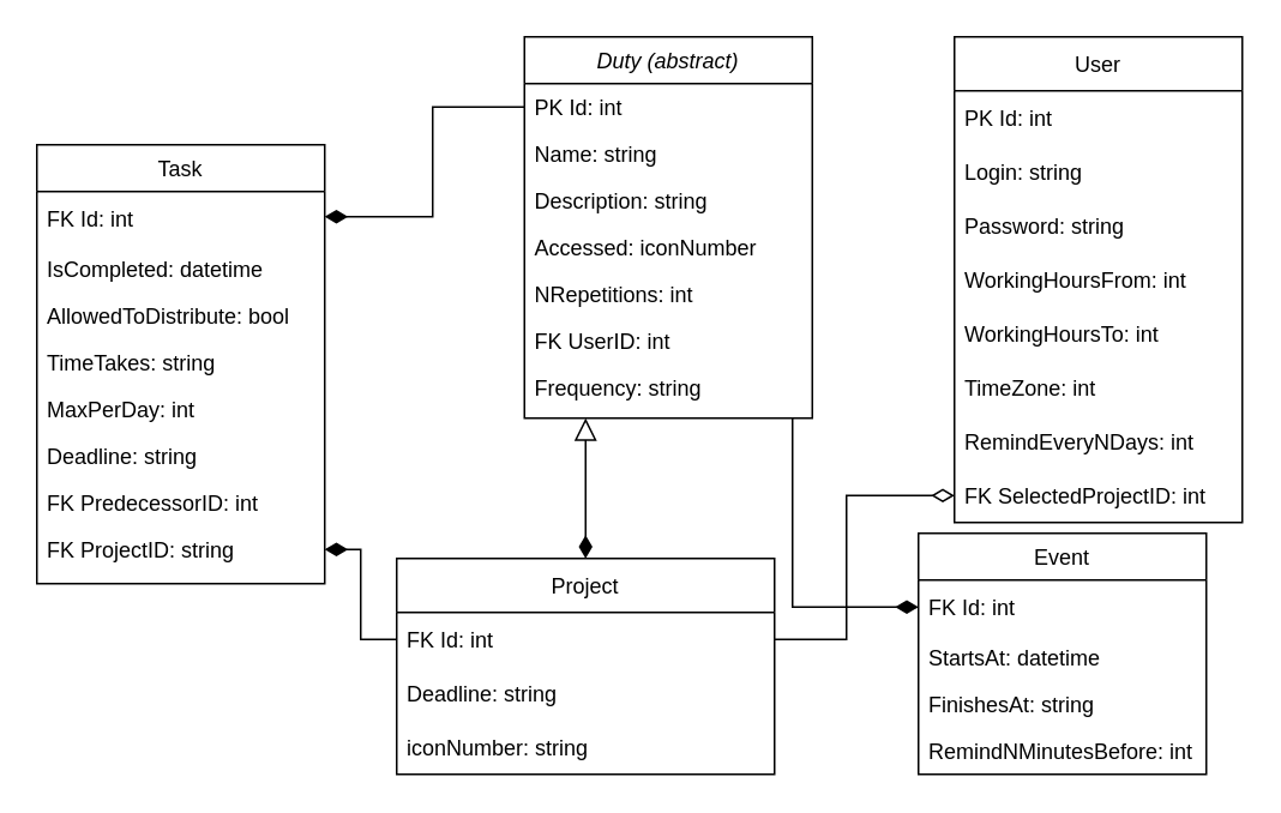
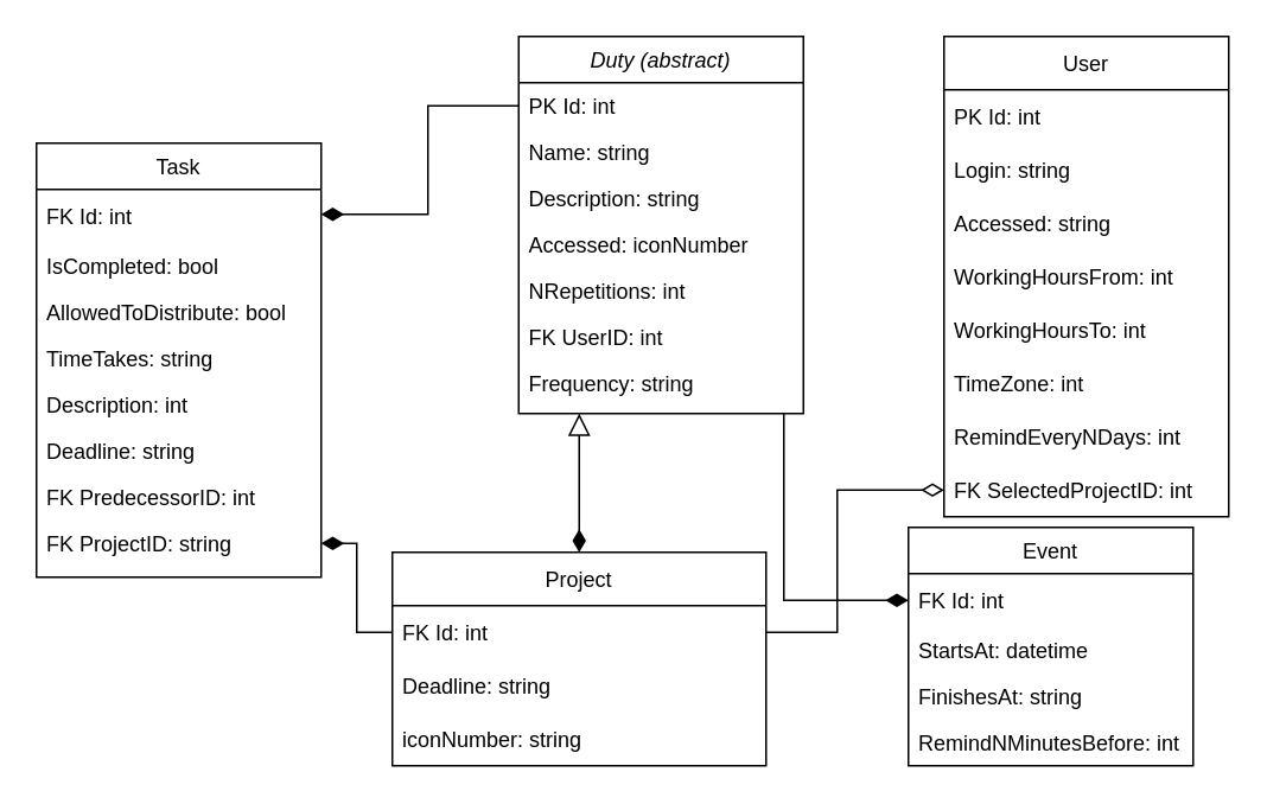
  <mxCell id="0" />
  <mxCell id="1" parent="0" />
  <mxCell id="2" value="" style="endArrow=none;endSize=10;endFill=0;shadow=0;strokeWidth=1;rounded=0;edgeStyle=orthogonalEdgeStyle;elbow=vertical;startArrow=diamondThin;startFill=1;orthogonal=1;startSize=10;" parent="1" source="13" target="17" edge="1"><mxGeometry width="160" relative="1" as="geometry"><mxPoint x="-514" y="223" as="sourcePoint" /><mxPoint x="-24" y="150" as="targetPoint" /><Array as="points"><mxPoint x="440" y="337" /></Array></mxGeometry></mxCell>
  <mxCell id="3" value="Task" style="swimlane;fontStyle=0;align=center;verticalAlign=top;childLayout=stackLayout;horizontal=1;startSize=26;horizontalStack=0;resizeParent=1;resizeLast=0;collapsible=1;marginBottom=0;rounded=0;shadow=0;strokeWidth=1;" parent="1" vertex="1"><mxGeometry x="20" y="80" width="160" height="244" as="geometry"><mxRectangle x="550" y="140" width="160" height="26" as="alternateBounds" /></mxGeometry></mxCell>
  <mxCell id="4" value="FK Id: int" style="text;strokeColor=none;fillColor=none;align=left;verticalAlign=middle;spacingLeft=4;spacingRight=4;overflow=hidden;points=[[0,0.5],[1,0.5]];portConstraint=eastwest;rotatable=0;" parent="3" vertex="1"><mxGeometry y="26" width="160" height="30" as="geometry" /></mxCell>
- <mxCell id="5" value="IsCompleted: datetime" style="text;align=left;verticalAlign=top;spacingLeft=4;spacingRight=4;overflow=hidden;rotatable=0;points=[[0,0.5],[1,0.5]];portConstraint=eastwest;rounded=0;shadow=0;html=0;" parent="3" vertex="1"><mxGeometry y="56" width="160" height="26" as="geometry" /></mxCell>
+ <mxCell id="5" value="IsCompleted: bool" style="text;align=left;verticalAlign=top;spacingLeft=4;spacingRight=4;overflow=hidden;rotatable=0;points=[[0,0.5],[1,0.5]];portConstraint=eastwest;rounded=0;shadow=0;html=0;" parent="3" vertex="1"><mxGeometry y="56" width="160" height="26" as="geometry" /></mxCell>
  <mxCell id="6" value="AllowedToDistribute: bool" style="text;align=left;verticalAlign=top;spacingLeft=4;spacingRight=4;overflow=hidden;rotatable=0;points=[[0,0.5],[1,0.5]];portConstraint=eastwest;rounded=0;shadow=0;html=0;" parent="3" vertex="1"><mxGeometry y="82" width="160" height="26" as="geometry" /></mxCell>
  <mxCell id="7" value="TimeTakes: string" style="text;align=left;verticalAlign=top;spacingLeft=4;spacingRight=4;overflow=hidden;rotatable=0;points=[[0,0.5],[1,0.5]];portConstraint=eastwest;rounded=0;shadow=0;html=0;" parent="3" vertex="1"><mxGeometry y="108" width="160" height="26" as="geometry" /></mxCell>
- <mxCell id="8" value="MaxPerDay: int" style="text;align=left;verticalAlign=top;spacingLeft=4;spacingRight=4;overflow=hidden;rotatable=0;points=[[0,0.5],[1,0.5]];portConstraint=eastwest;rounded=0;shadow=0;html=0;" parent="3" vertex="1"><mxGeometry y="134" width="160" height="26" as="geometry" /></mxCell>
+ <mxCell id="8" value="Description: int" style="text;align=left;verticalAlign=top;spacingLeft=4;spacingRight=4;overflow=hidden;rotatable=0;points=[[0,0.5],[1,0.5]];portConstraint=eastwest;rounded=0;shadow=0;html=0;" parent="3" vertex="1"><mxGeometry y="134" width="160" height="26" as="geometry" /></mxCell>
  <mxCell id="9" value="Deadline: string" style="text;align=left;verticalAlign=top;spacingLeft=4;spacingRight=4;overflow=hidden;rotatable=0;points=[[0,0.5],[1,0.5]];portConstraint=eastwest;rounded=0;shadow=0;html=0;" parent="3" vertex="1"><mxGeometry y="160" width="160" height="26" as="geometry" /></mxCell>
  <mxCell id="10" value="FK PredecessorID: int" style="text;align=left;verticalAlign=top;spacingLeft=4;spacingRight=4;overflow=hidden;rotatable=0;points=[[0,0.5],[1,0.5]];portConstraint=eastwest;rounded=0;shadow=0;html=0;" parent="3" vertex="1"><mxGeometry y="186" width="160" height="26" as="geometry" /></mxCell>
  <mxCell id="11" value="FK ProjectID: string " style="text;align=left;verticalAlign=top;spacingLeft=4;spacingRight=4;overflow=hidden;rotatable=0;points=[[0,0.5],[1,0.5]];portConstraint=eastwest;rounded=0;shadow=0;html=0;" parent="3" vertex="1"><mxGeometry y="212" width="160" height="26" as="geometry" /></mxCell>
  <mxCell id="12" value="Event" style="swimlane;fontStyle=0;align=center;verticalAlign=top;childLayout=stackLayout;horizontal=1;startSize=26;horizontalStack=0;resizeParent=1;resizeLast=0;collapsible=1;marginBottom=0;rounded=0;shadow=0;strokeWidth=1;" parent="1" vertex="1"><mxGeometry x="510" y="296" width="160" height="134" as="geometry"><mxRectangle x="550" y="140" width="160" height="26" as="alternateBounds" /></mxGeometry></mxCell>
  <mxCell id="13" value="FK Id: int" style="text;strokeColor=none;fillColor=none;align=left;verticalAlign=middle;spacingLeft=4;spacingRight=4;overflow=hidden;points=[[0,0.5],[1,0.5]];portConstraint=eastwest;rotatable=0;" parent="12" vertex="1"><mxGeometry y="26" width="160" height="30" as="geometry" /></mxCell>
  <mxCell id="14" value="StartsAt: datetime" style="text;align=left;verticalAlign=top;spacingLeft=4;spacingRight=4;overflow=hidden;rotatable=0;points=[[0,0.5],[1,0.5]];portConstraint=eastwest;rounded=0;shadow=0;html=0;" parent="12" vertex="1"><mxGeometry y="56" width="160" height="26" as="geometry" /></mxCell>
  <mxCell id="15" value="FinishesAt: string" style="text;align=left;verticalAlign=top;spacingLeft=4;spacingRight=4;overflow=hidden;rotatable=0;points=[[0,0.5],[1,0.5]];portConstraint=eastwest;rounded=0;shadow=0;html=0;" parent="12" vertex="1"><mxGeometry y="82" width="160" height="26" as="geometry" /></mxCell>
  <mxCell id="16" value="RemindNMinutesBefore: int" style="text;align=left;verticalAlign=top;spacingLeft=4;spacingRight=4;overflow=hidden;rotatable=0;points=[[0,0.5],[1,0.5]];portConstraint=eastwest;rounded=0;shadow=0;html=0;" parent="12" vertex="1"><mxGeometry y="108" width="160" height="26" as="geometry" /></mxCell>
  <mxCell id="17" value="Duty (abstract)" style="swimlane;fontStyle=2;align=center;verticalAlign=top;childLayout=stackLayout;horizontal=1;startSize=26;horizontalStack=0;resizeParent=1;resizeLast=0;collapsible=1;marginBottom=0;rounded=0;shadow=0;strokeWidth=1;" parent="1" vertex="1"><mxGeometry x="291" y="20" width="160" height="212" as="geometry"><mxRectangle x="230" y="140" width="160" height="26" as="alternateBounds" /></mxGeometry></mxCell>
  <mxCell id="18" value="PK Id: int" style="text;align=left;verticalAlign=top;spacingLeft=4;spacingRight=4;overflow=hidden;rotatable=0;points=[[0,0.5],[1,0.5]];portConstraint=eastwest;rounded=0;shadow=0;html=0;" parent="17" vertex="1"><mxGeometry y="26" width="160" height="26" as="geometry" /></mxCell>
  <mxCell id="19" value="Name: string" style="text;align=left;verticalAlign=top;spacingLeft=4;spacingRight=4;overflow=hidden;rotatable=0;points=[[0,0.5],[1,0.5]];portConstraint=eastwest;rounded=0;shadow=0;html=0;" parent="17" vertex="1"><mxGeometry y="52" width="160" height="26" as="geometry" /></mxCell>
  <mxCell id="20" value="Description: string" style="text;align=left;verticalAlign=top;spacingLeft=4;spacingRight=4;overflow=hidden;rotatable=0;points=[[0,0.5],[1,0.5]];portConstraint=eastwest;rounded=0;shadow=0;html=0;" parent="17" vertex="1"><mxGeometry y="78" width="160" height="26" as="geometry" /></mxCell>
  <mxCell id="21" value="Accessed: iconNumber" style="text;align=left;verticalAlign=top;spacingLeft=4;spacingRight=4;overflow=hidden;rotatable=0;points=[[0,0.5],[1,0.5]];portConstraint=eastwest;rounded=0;shadow=0;html=0;" parent="17" vertex="1"><mxGeometry y="104" width="160" height="26" as="geometry" /></mxCell>
  <mxCell id="22" value="NRepetitions: int" style="text;align=left;verticalAlign=top;spacingLeft=4;spacingRight=4;overflow=hidden;rotatable=0;points=[[0,0.5],[1,0.5]];portConstraint=eastwest;rounded=0;shadow=0;html=0;" parent="17" vertex="1"><mxGeometry y="130" width="160" height="26" as="geometry" /></mxCell>
  <mxCell id="23" value="FK UserID: int" style="text;align=left;verticalAlign=top;spacingLeft=4;spacingRight=4;overflow=hidden;rotatable=0;points=[[0,0.5],[1,0.5]];portConstraint=eastwest;rounded=0;shadow=0;html=0;" parent="17" vertex="1"><mxGeometry y="156" width="160" height="26" as="geometry" /></mxCell>
  <mxCell id="24" value="Frequency: string" style="text;align=left;verticalAlign=top;spacingLeft=4;spacingRight=4;overflow=hidden;rotatable=0;points=[[0,0.5],[1,0.5]];portConstraint=eastwest;rounded=0;shadow=0;html=0;" parent="17" vertex="1"><mxGeometry y="182" width="160" height="26" as="geometry" /></mxCell>
  <mxCell id="25" style="edgeStyle=orthogonalEdgeStyle;rounded=0;orthogonalLoop=1;jettySize=auto;html=1;startArrow=diamondThin;startFill=1;endArrow=block;endFill=0;orthogonal=1;strokeWidth=1;endSize=10;startSize=10;noEdgeStyle=1;" parent="1" source="26" target="17" edge="1"><mxGeometry relative="1" as="geometry" /></mxCell>
  <mxCell id="26" value="Project" style="swimlane;fontStyle=0;childLayout=stackLayout;horizontal=1;startSize=30;horizontalStack=0;resizeParent=1;resizeParentMax=0;resizeLast=0;collapsible=1;marginBottom=0;" parent="1" vertex="1"><mxGeometry x="220" y="310" width="210" height="120" as="geometry" /></mxCell>
  <mxCell id="27" value="FK Id: int" style="text;strokeColor=none;fillColor=none;align=left;verticalAlign=middle;spacingLeft=4;spacingRight=4;overflow=hidden;points=[[0,0.5],[1,0.5]];portConstraint=eastwest;rotatable=0;" parent="26" vertex="1"><mxGeometry y="30" width="210" height="30" as="geometry" /></mxCell>
  <mxCell id="28" value="Deadline: string" style="text;strokeColor=none;fillColor=none;align=left;verticalAlign=middle;spacingLeft=4;spacingRight=4;overflow=hidden;points=[[0,0.5],[1,0.5]];portConstraint=eastwest;rotatable=0;" parent="26" vertex="1"><mxGeometry y="60" width="210" height="30" as="geometry" /></mxCell>
  <mxCell id="29" value="iconNumber: string" style="text;strokeColor=none;fillColor=none;align=left;verticalAlign=middle;spacingLeft=4;spacingRight=4;overflow=hidden;points=[[0,0.5],[1,0.5]];portConstraint=eastwest;rotatable=0;" parent="26" vertex="1"><mxGeometry y="90" width="210" height="30" as="geometry" /></mxCell>
  <mxCell id="30" value="User" style="swimlane;fontStyle=0;childLayout=stackLayout;horizontal=1;startSize=30;horizontalStack=0;resizeParent=1;resizeParentMax=0;resizeLast=0;collapsible=1;marginBottom=0;" parent="1" vertex="1"><mxGeometry x="530" y="20" width="160" height="270" as="geometry" /></mxCell>
  <mxCell id="31" value="PK Id: int" style="text;strokeColor=none;fillColor=none;align=left;verticalAlign=middle;spacingLeft=4;spacingRight=4;overflow=hidden;points=[[0,0.5],[1,0.5]];portConstraint=eastwest;rotatable=0;" parent="30" vertex="1"><mxGeometry y="30" width="160" height="30" as="geometry" /></mxCell>
  <mxCell id="32" value="Login: string" style="text;strokeColor=none;fillColor=none;align=left;verticalAlign=middle;spacingLeft=4;spacingRight=4;overflow=hidden;points=[[0,0.5],[1,0.5]];portConstraint=eastwest;rotatable=0;" parent="30" vertex="1"><mxGeometry y="60" width="160" height="30" as="geometry" /></mxCell>
- <mxCell id="33" value="Password: string " style="text;strokeColor=none;fillColor=none;align=left;verticalAlign=middle;spacingLeft=4;spacingRight=4;overflow=hidden;points=[[0,0.5],[1,0.5]];portConstraint=eastwest;rotatable=0;" parent="30" vertex="1"><mxGeometry y="90" width="160" height="30" as="geometry" /></mxCell>
+ <mxCell id="33" value="Accessed: string " style="text;strokeColor=none;fillColor=none;align=left;verticalAlign=middle;spacingLeft=4;spacingRight=4;overflow=hidden;points=[[0,0.5],[1,0.5]];portConstraint=eastwest;rotatable=0;" parent="30" vertex="1"><mxGeometry y="90" width="160" height="30" as="geometry" /></mxCell>
  <mxCell id="34" value="WorkingHoursFrom: int" style="text;strokeColor=none;fillColor=none;align=left;verticalAlign=middle;spacingLeft=4;spacingRight=4;overflow=hidden;points=[[0,0.5],[1,0.5]];portConstraint=eastwest;rotatable=0;" parent="30" vertex="1"><mxGeometry y="120" width="160" height="30" as="geometry" /></mxCell>
  <mxCell id="35" value="WorkingHoursTo: int" style="text;strokeColor=none;fillColor=none;align=left;verticalAlign=middle;spacingLeft=4;spacingRight=4;overflow=hidden;points=[[0,0.5],[1,0.5]];portConstraint=eastwest;rotatable=0;" parent="30" vertex="1"><mxGeometry y="150" width="160" height="30" as="geometry" /></mxCell>
  <mxCell id="36" value="TimeZone: int" style="text;strokeColor=none;fillColor=none;align=left;verticalAlign=middle;spacingLeft=4;spacingRight=4;overflow=hidden;points=[[0,0.5],[1,0.5]];portConstraint=eastwest;rotatable=0;" parent="30" vertex="1"><mxGeometry y="180" width="160" height="30" as="geometry" /></mxCell>
  <mxCell id="37" value="RemindEveryNDays: int" style="text;strokeColor=none;fillColor=none;align=left;verticalAlign=middle;spacingLeft=4;spacingRight=4;overflow=hidden;points=[[0,0.5],[1,0.5]];portConstraint=eastwest;rotatable=0;" parent="30" vertex="1"><mxGeometry y="210" width="160" height="30" as="geometry" /></mxCell>
  <mxCell id="38" value="FK SelectedProjectID: int" style="text;strokeColor=none;fillColor=none;align=left;verticalAlign=middle;spacingLeft=4;spacingRight=4;overflow=hidden;points=[[0,0.5],[1,0.5]];portConstraint=eastwest;rotatable=0;" vertex="1" parent="30"><mxGeometry y="240" width="160" height="30" as="geometry" /></mxCell>
  <mxCell id="39" style="edgeStyle=orthogonalEdgeStyle;rounded=0;orthogonalLoop=1;jettySize=auto;html=1;exitX=1;exitY=0.5;exitDx=0;exitDy=0;entryX=0;entryY=0.5;entryDx=0;entryDy=0;startArrow=diamondThin;startFill=1;endArrow=none;endFill=0;startSize=10;endSize=10;strokeWidth=1;" parent="1" source="11" target="27" edge="1"><mxGeometry relative="1" as="geometry"><Array as="points"><mxPoint x="200" y="305" /><mxPoint x="200" y="355" /></Array></mxGeometry></mxCell>
  <mxCell id="40" value="" style="endArrow=none;endSize=10;endFill=0;shadow=0;strokeWidth=1;rounded=0;edgeStyle=orthogonalEdgeStyle;elbow=vertical;startArrow=diamondThin;startFill=0;orthogonal=1;startSize=10;exitX=0;exitY=0.5;exitDx=0;exitDy=0;" edge="1" parent="1" source="38" target="27"><mxGeometry width="160" relative="1" as="geometry"><mxPoint x="460" y="370" as="sourcePoint" /><mxPoint x="450" y="242" as="targetPoint" /><Array as="points"><mxPoint x="470" y="275" /><mxPoint x="470" y="355" /></Array></mxGeometry></mxCell>
  <mxCell id="41" style="edgeStyle=orthogonalEdgeStyle;rounded=0;orthogonalLoop=1;jettySize=auto;html=1;startArrow=none;startFill=0;endArrow=diamondThin;endFill=1;orthogonal=1;strokeWidth=1;endSize=10;startSize=10;exitX=0;exitY=0.5;exitDx=0;exitDy=0;" edge="1" parent="1" source="18" target="4"><mxGeometry relative="1" as="geometry"><Array as="points"><mxPoint x="240" y="59" /><mxPoint x="240" y="120" /><mxPoint x="160" y="120" /><mxPoint x="160" y="121" /></Array><mxPoint x="301" y="70" as="sourcePoint" /><mxPoint x="160" y="289" as="targetPoint" /></mxGeometry></mxCell>
